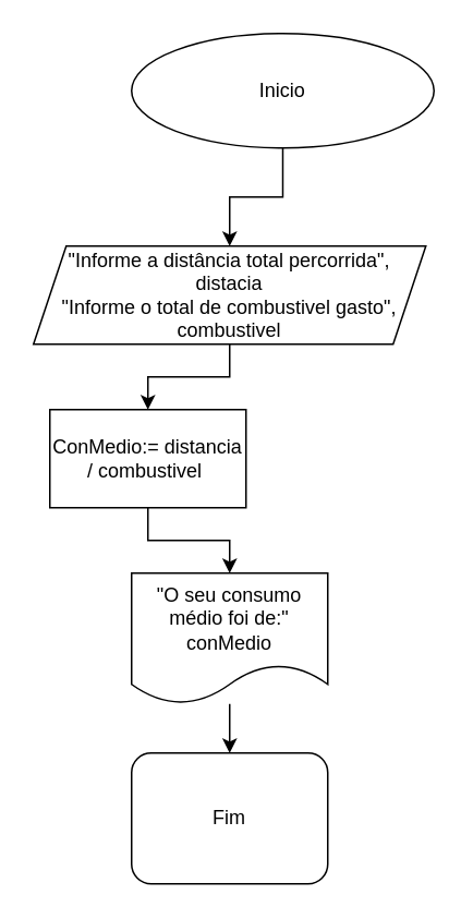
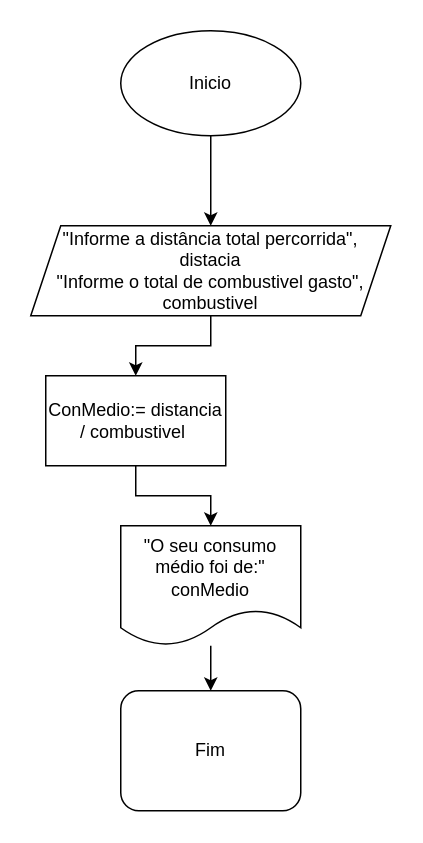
  <mxCell id="0" />
  <mxCell id="1" parent="0" />
  <mxCell id="2" value="" style="edgeStyle=orthogonalEdgeStyle;rounded=0;orthogonalLoop=1;jettySize=auto;html=1;" edge="1" parent="1" source="3" target="5"><mxGeometry relative="1" as="geometry" /></mxCell>
- <mxCell id="3" value="Inicio" style="ellipse;whiteSpace=wrap;html=1;" vertex="1" parent="1"><mxGeometry x="80" y="20" width="185" height="70" as="geometry" /></mxCell>
+ <mxCell id="3" value="Inicio" style="ellipse;whiteSpace=wrap;html=1;" vertex="1" parent="1"><mxGeometry x="80" y="20" width="120" height="70" as="geometry" /></mxCell>
  <mxCell id="4" value="" style="edgeStyle=orthogonalEdgeStyle;rounded=0;orthogonalLoop=1;jettySize=auto;html=1;" edge="1" parent="1" source="5" target="7"><mxGeometry relative="1" as="geometry" /></mxCell>
  <mxCell id="5" value="&quot;Informe a distância total percorrida&quot;, distacia&lt;br&gt;&quot;Informe o total de combustivel gasto&quot;, combustivel" style="shape=parallelogram;perimeter=parallelogramPerimeter;whiteSpace=wrap;html=1;fixedSize=1;" vertex="1" parent="1"><mxGeometry x="20" y="150" width="240" height="60" as="geometry" /></mxCell>
  <mxCell id="6" value="" style="edgeStyle=orthogonalEdgeStyle;rounded=0;orthogonalLoop=1;jettySize=auto;html=1;" edge="1" parent="1" source="7" target="9"><mxGeometry relative="1" as="geometry" /></mxCell>
  <mxCell id="7" value="ConMedio:= distancia / combustivel&amp;nbsp;" style="rounded=0;whiteSpace=wrap;html=1;" vertex="1" parent="1"><mxGeometry x="30" y="250" width="120" height="60" as="geometry" /></mxCell>
  <mxCell id="8" value="" style="edgeStyle=orthogonalEdgeStyle;rounded=0;orthogonalLoop=1;jettySize=auto;html=1;" edge="1" parent="1" source="9" target="10"><mxGeometry relative="1" as="geometry" /></mxCell>
  <mxCell id="9" value="&quot;O seu consumo médio foi de:&quot; conMedio" style="shape=document;whiteSpace=wrap;html=1;boundedLbl=1;" vertex="1" parent="1"><mxGeometry x="80" y="350" width="120" height="80" as="geometry" /></mxCell>
  <mxCell id="10" value="Fim" style="whiteSpace=wrap;html=1;rounded=1;" vertex="1" parent="1"><mxGeometry x="80" y="460" width="120" height="80" as="geometry" /></mxCell>
